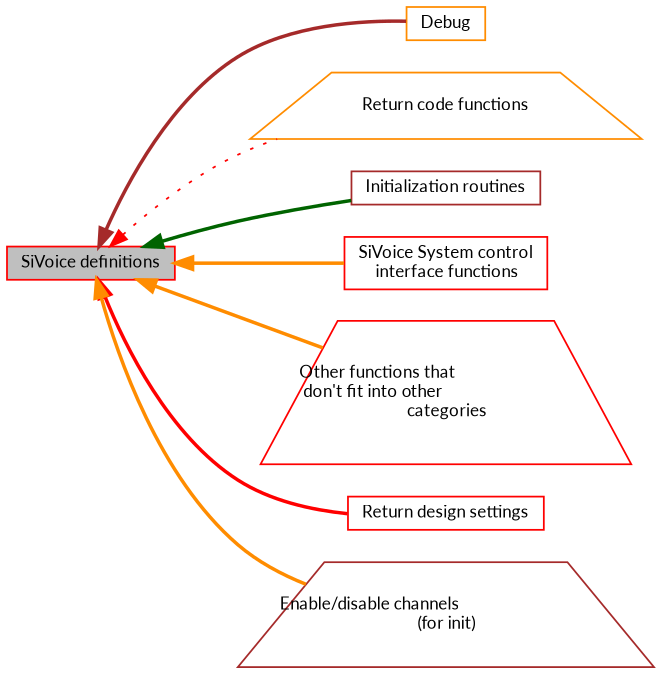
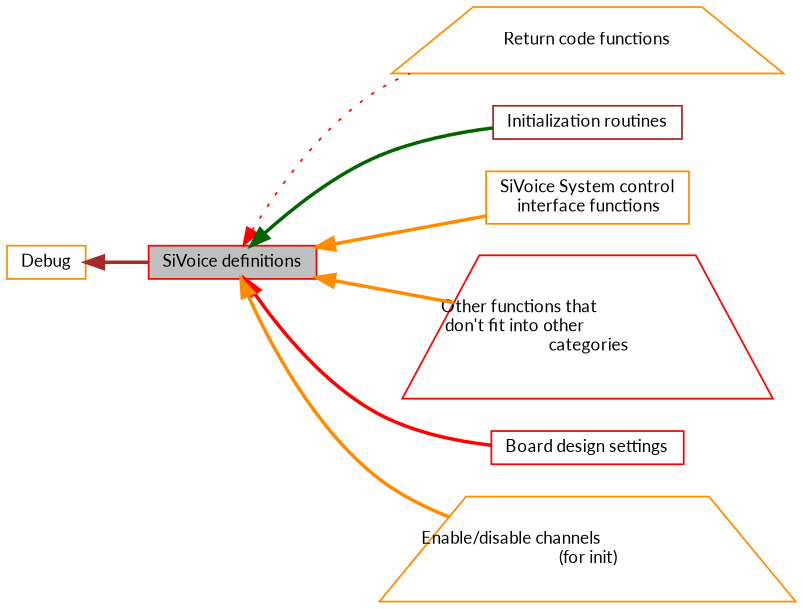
  digraph {
    fontname=Lato
    rankdir=LR
    node [color=red fillcolor=white fontname=Lato fontsize=10 shape=box style=filled]
    edge [color=darkorange dir=back fontname=Lato fontsize=10 labelfontname=Helvetica labelfontsize=10 shape=plaintext style=bold]
    n1 [color=darkorange height=0.2 label=Debug width=0.4]
    n2 [fillcolor=grey75 fontcolor=black height=0.2 label="SiVoice definitions" width=0.4]
    n3 [color=darkorange height=0.2 label="Return code functions" shape=trapezium width=0.4]
    n4 [color=brown height=0.2 label="Initialization routines" width=0.4]
-   n5 [height=0.2 label="SiVoice System control\l interface functions" width=0.4]
+   n5 [color=darkorange height=0.2 label="SiVoice System control\l interface functions" width=0.4]
    n6 [height=0.2 label="Other functions that\l don't fit into other\l categories" shape=trapezium width=0.4]
-   n7 [height=0.2 label="Return design settings" width=0.4]
-   n8 [color=brown height=0.2 label="Enable/disable channels\l (for init)" shape=trapezium width=0.4]
-   n2 -> n1 [color=brown]
+   n7 [height=0.2 label="Board design settings" width=0.4]
+   n8 [color=darkorange height=0.2 label="Enable/disable channels\l (for init)" shape=trapezium width=0.4]
+   n1 -> n2 [color=brown]
    n2 -> n3 [color=red style=dotted]
    n2 -> n4 [color=darkgreen]
    n2 -> n5
    n2 -> n6
    n2 -> n7 [color=red]
    n2 -> n8
  }
